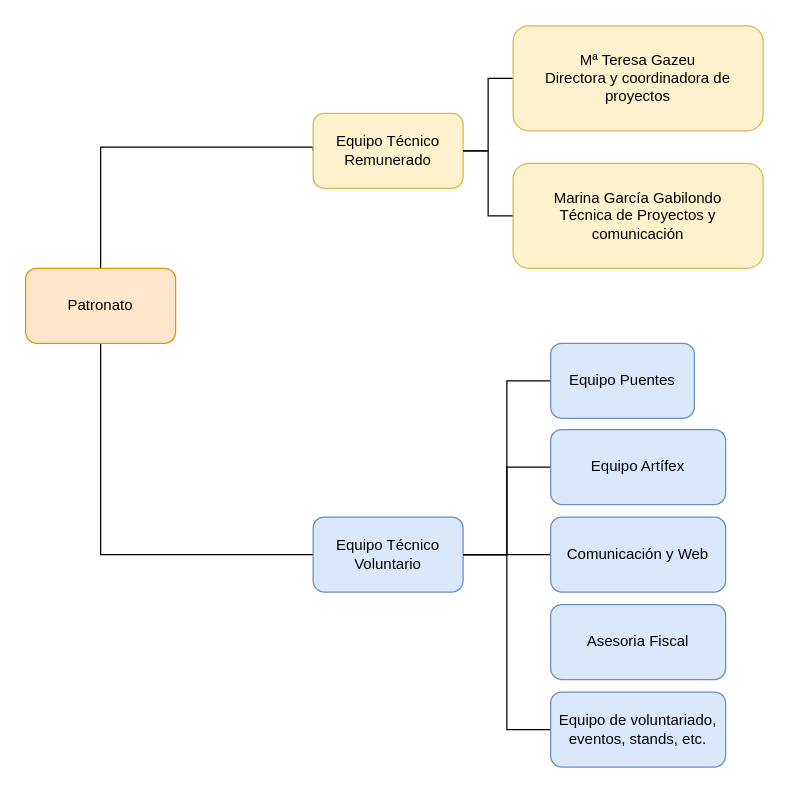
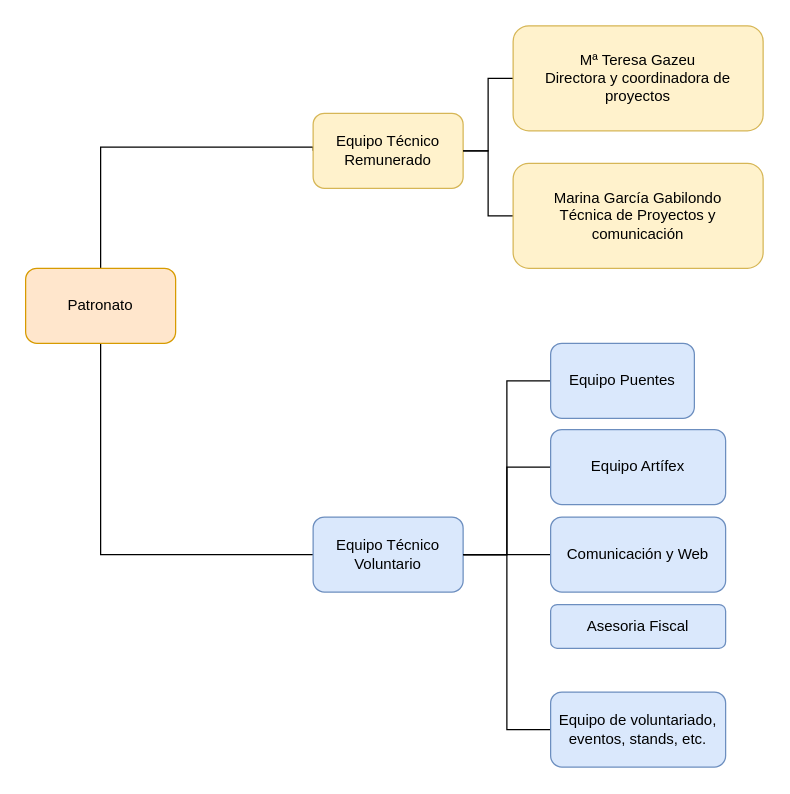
  <mxCell id="0" />
  <mxCell id="1" parent="0" />
  <mxCell id="2" style="edgeStyle=orthogonalEdgeStyle;rounded=0;orthogonalLoop=1;jettySize=auto;html=1;entryX=0;entryY=0.5;entryDx=0;entryDy=0;endArrow=none;endFill=0;exitX=0.5;exitY=0;exitDx=0;exitDy=0;" edge="1" parent="1" source="4" target="5"><mxGeometry relative="1" as="geometry"><Array as="points"><mxPoint x="80" y="117" /></Array></mxGeometry></mxCell>
  <mxCell id="3" style="edgeStyle=orthogonalEdgeStyle;rounded=0;orthogonalLoop=1;jettySize=auto;html=1;exitX=0.5;exitY=1;exitDx=0;exitDy=0;entryX=0;entryY=0.5;entryDx=0;entryDy=0;endArrow=none;endFill=0;" edge="1" parent="1" source="4" target="7"><mxGeometry relative="1" as="geometry"><Array as="points"><mxPoint x="80" y="443" /></Array></mxGeometry></mxCell>
  <mxCell id="4" value="Patronato" style="rounded=1;whiteSpace=wrap;html=1;fillColor=#ffe6cc;strokeColor=#d79b00;" vertex="1" parent="1"><mxGeometry y="214" width="120" height="60" as="geometry" x="20" /></mxCell>
  <mxCell id="5" value="&lt;div&gt;Equipo Técnico Remunerado&lt;/div&gt;" style="rounded=1;whiteSpace=wrap;html=1;fillColor=#fff2cc;strokeColor=#d6b656;" vertex="1" parent="1"><mxGeometry x="250" y="90" width="120" height="60" as="geometry" /></mxCell>
  <mxCell id="6" style="edgeStyle=orthogonalEdgeStyle;rounded=0;orthogonalLoop=1;jettySize=auto;html=1;exitX=1;exitY=0.5;exitDx=0;exitDy=0;entryX=0;entryY=0.5;entryDx=0;entryDy=0;endArrow=none;endFill=0;" edge="1" parent="1" source="7" target="10"><mxGeometry relative="1" as="geometry" /></mxCell>
  <mxCell id="7" value="Equipo Técnico Voluntario" style="rounded=1;whiteSpace=wrap;html=1;fillColor=#dae8fc;strokeColor=#6c8ebf;" vertex="1" parent="1"><mxGeometry x="250" y="413" width="120" height="60" as="geometry" /></mxCell>
  <mxCell id="8" style="edgeStyle=orthogonalEdgeStyle;rounded=0;orthogonalLoop=1;jettySize=auto;html=1;exitX=0.5;exitY=1;exitDx=0;exitDy=0;entryX=1;entryY=0.5;entryDx=0;entryDy=0;endArrow=none;endFill=0;" edge="1" parent="1" source="18" target="5"><mxGeometry relative="1" as="geometry"><mxPoint x="410" y="159" as="sourcePoint" /></mxGeometry></mxCell>
  <mxCell id="9" style="edgeStyle=orthogonalEdgeStyle;rounded=0;orthogonalLoop=1;jettySize=auto;html=1;exitX=0.5;exitY=1;exitDx=0;exitDy=0;entryX=1;entryY=0.5;entryDx=0;entryDy=0;endArrow=none;endFill=0;" edge="1" parent="1" source="19" target="5"><mxGeometry relative="1" as="geometry"><mxPoint x="410" y="62" as="sourcePoint" /></mxGeometry></mxCell>
  <mxCell id="10" value="Equipo Puentes" style="rounded=1;whiteSpace=wrap;html=1;fillColor=#dae8fc;strokeColor=#6c8ebf;" vertex="1" parent="1"><mxGeometry x="440" y="274" width="115" height="60" as="geometry" /></mxCell>
  <mxCell id="11" style="edgeStyle=orthogonalEdgeStyle;rounded=0;orthogonalLoop=1;jettySize=auto;html=1;exitX=0;exitY=0.5;exitDx=0;exitDy=0;entryX=1;entryY=0.5;entryDx=0;entryDy=0;endArrow=none;endFill=0;" edge="1" parent="1" source="12" target="7"><mxGeometry relative="1" as="geometry" /></mxCell>
  <mxCell id="12" value="&lt;div&gt;Equipo Artífex&lt;/div&gt;" style="rounded=1;whiteSpace=wrap;html=1;fillColor=#dae8fc;strokeColor=#6c8ebf;" vertex="1" parent="1"><mxGeometry x="440" y="343" width="140" height="60" as="geometry" /></mxCell>
  <mxCell id="13" style="edgeStyle=orthogonalEdgeStyle;rounded=0;orthogonalLoop=1;jettySize=auto;html=1;exitX=0;exitY=0.5;exitDx=0;exitDy=0;entryX=1;entryY=0.5;entryDx=0;entryDy=0;endArrow=none;endFill=0;" edge="1" parent="1" source="14" target="7"><mxGeometry relative="1" as="geometry" /></mxCell>
  <mxCell id="14" value="&lt;div&gt;Comunicación y Web&lt;/div&gt;" style="rounded=1;whiteSpace=wrap;html=1;fillColor=#dae8fc;strokeColor=#6c8ebf;" vertex="1" parent="1"><mxGeometry x="440" y="413" width="140" height="60" as="geometry" /></mxCell>
- <mxCell id="15" value="&lt;div&gt;Asesoria Fiscal&lt;br&gt;&lt;/div&gt;" style="rounded=1;whiteSpace=wrap;html=1;fillColor=#dae8fc;strokeColor=#6c8ebf;" vertex="1" parent="1"><mxGeometry x="440" y="483" width="140" height="60" as="geometry" /></mxCell>
+ <mxCell id="15" value="&lt;div&gt;Asesoria Fiscal&lt;br&gt;&lt;/div&gt;" style="rounded=1;whiteSpace=wrap;html=1;fillColor=#dae8fc;strokeColor=#6c8ebf;" vertex="1" parent="1"><mxGeometry x="440" y="483" width="140" height="35" as="geometry" /></mxCell>
  <mxCell id="16" style="edgeStyle=orthogonalEdgeStyle;rounded=0;orthogonalLoop=1;jettySize=auto;html=1;exitX=0;exitY=0.5;exitDx=0;exitDy=0;entryX=1;entryY=0.5;entryDx=0;entryDy=0;endArrow=none;endFill=0;" edge="1" parent="1" source="17" target="7"><mxGeometry relative="1" as="geometry" /></mxCell>
  <mxCell id="17" value="&lt;div&gt;Equipo de voluntariado, eventos, stands, etc.&lt;br&gt;&lt;/div&gt;" style="rounded=1;whiteSpace=wrap;html=1;fillColor=#dae8fc;strokeColor=#6c8ebf;" vertex="1" parent="1"><mxGeometry x="440" y="553" width="140" height="60" as="geometry" /></mxCell>
  <mxCell id="18" value="&lt;div&gt;Marina García Gabilondo&lt;br&gt;&lt;/div&gt;&lt;div&gt;Técnica de Proyectos y comunicación&lt;br&gt;&lt;/div&gt;" style="rounded=1;whiteSpace=wrap;html=1;direction=south;fillColor=#fff2cc;strokeColor=#d6b656;" vertex="1" parent="1"><mxGeometry x="410" y="130" width="200" height="84" as="geometry" /></mxCell>
  <mxCell id="19" value="&lt;div&gt;Mª Teresa Gazeu&lt;/div&gt;&lt;div&gt;Directora y coordinadora de proyectos&lt;br&gt;&lt;/div&gt;" style="rounded=1;whiteSpace=wrap;html=1;direction=south;fillColor=#fff2cc;strokeColor=#d6b656;" vertex="1" parent="1"><mxGeometry x="410" y="20" width="200" height="84" as="geometry" /></mxCell>
